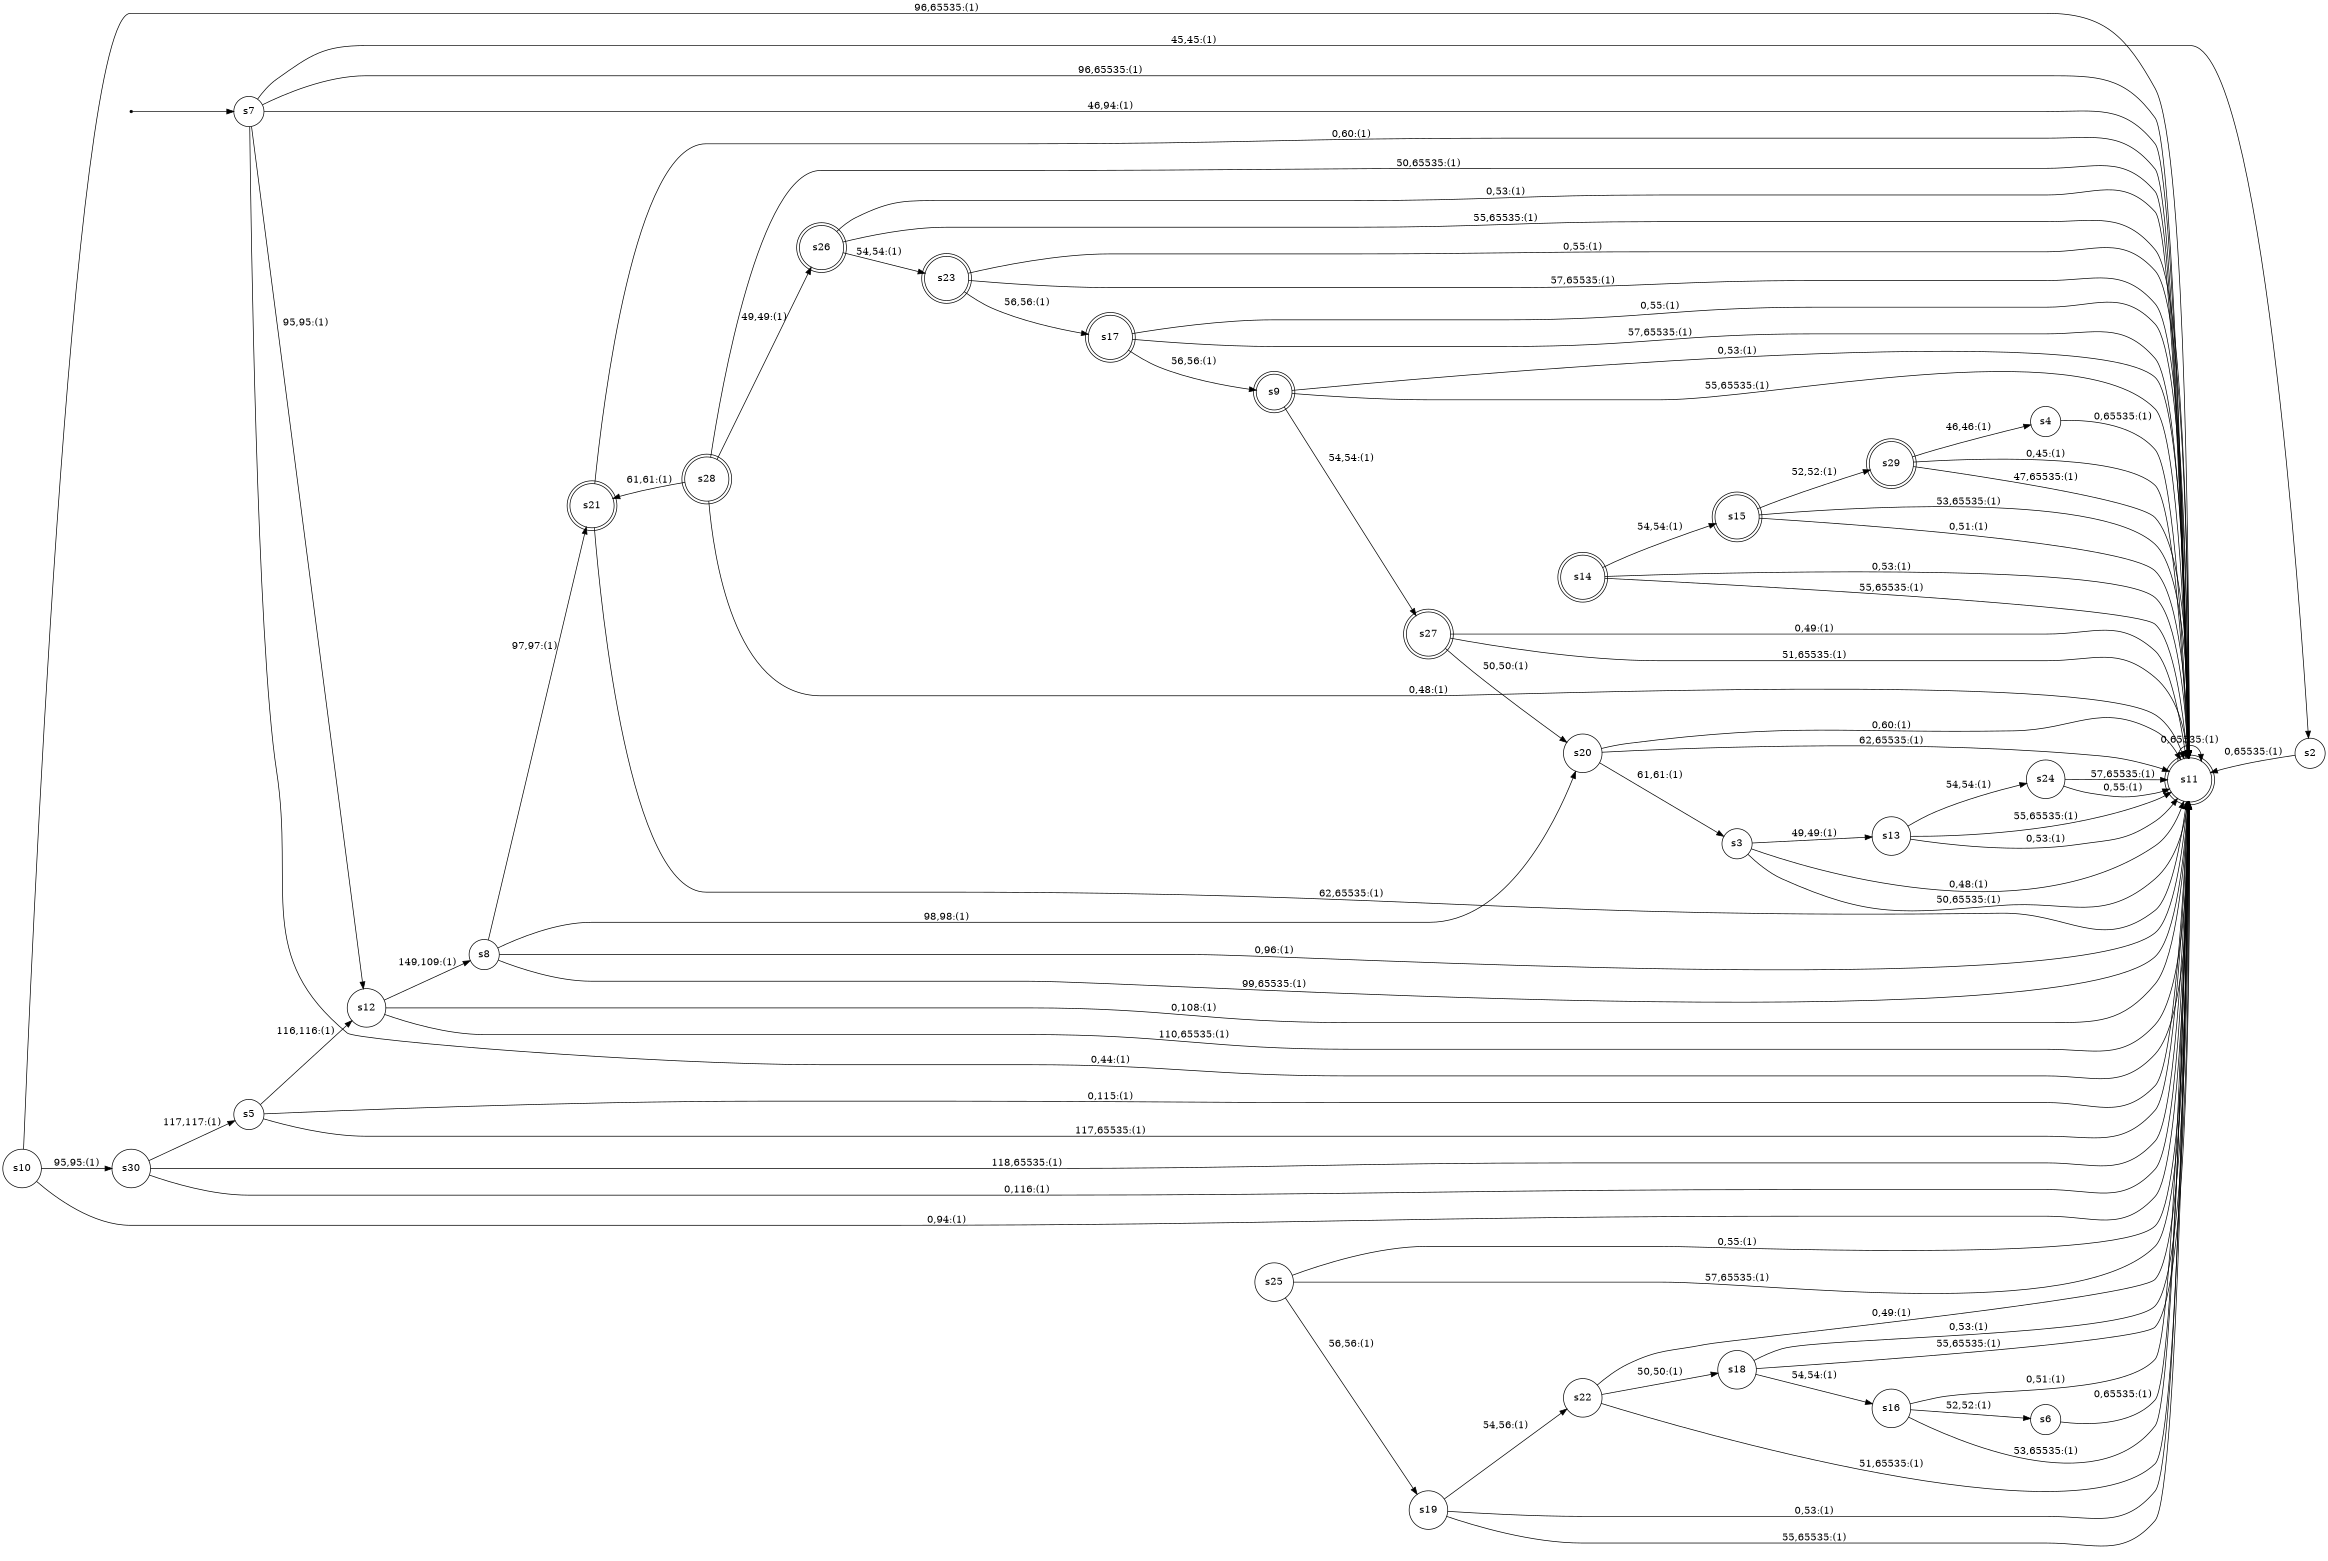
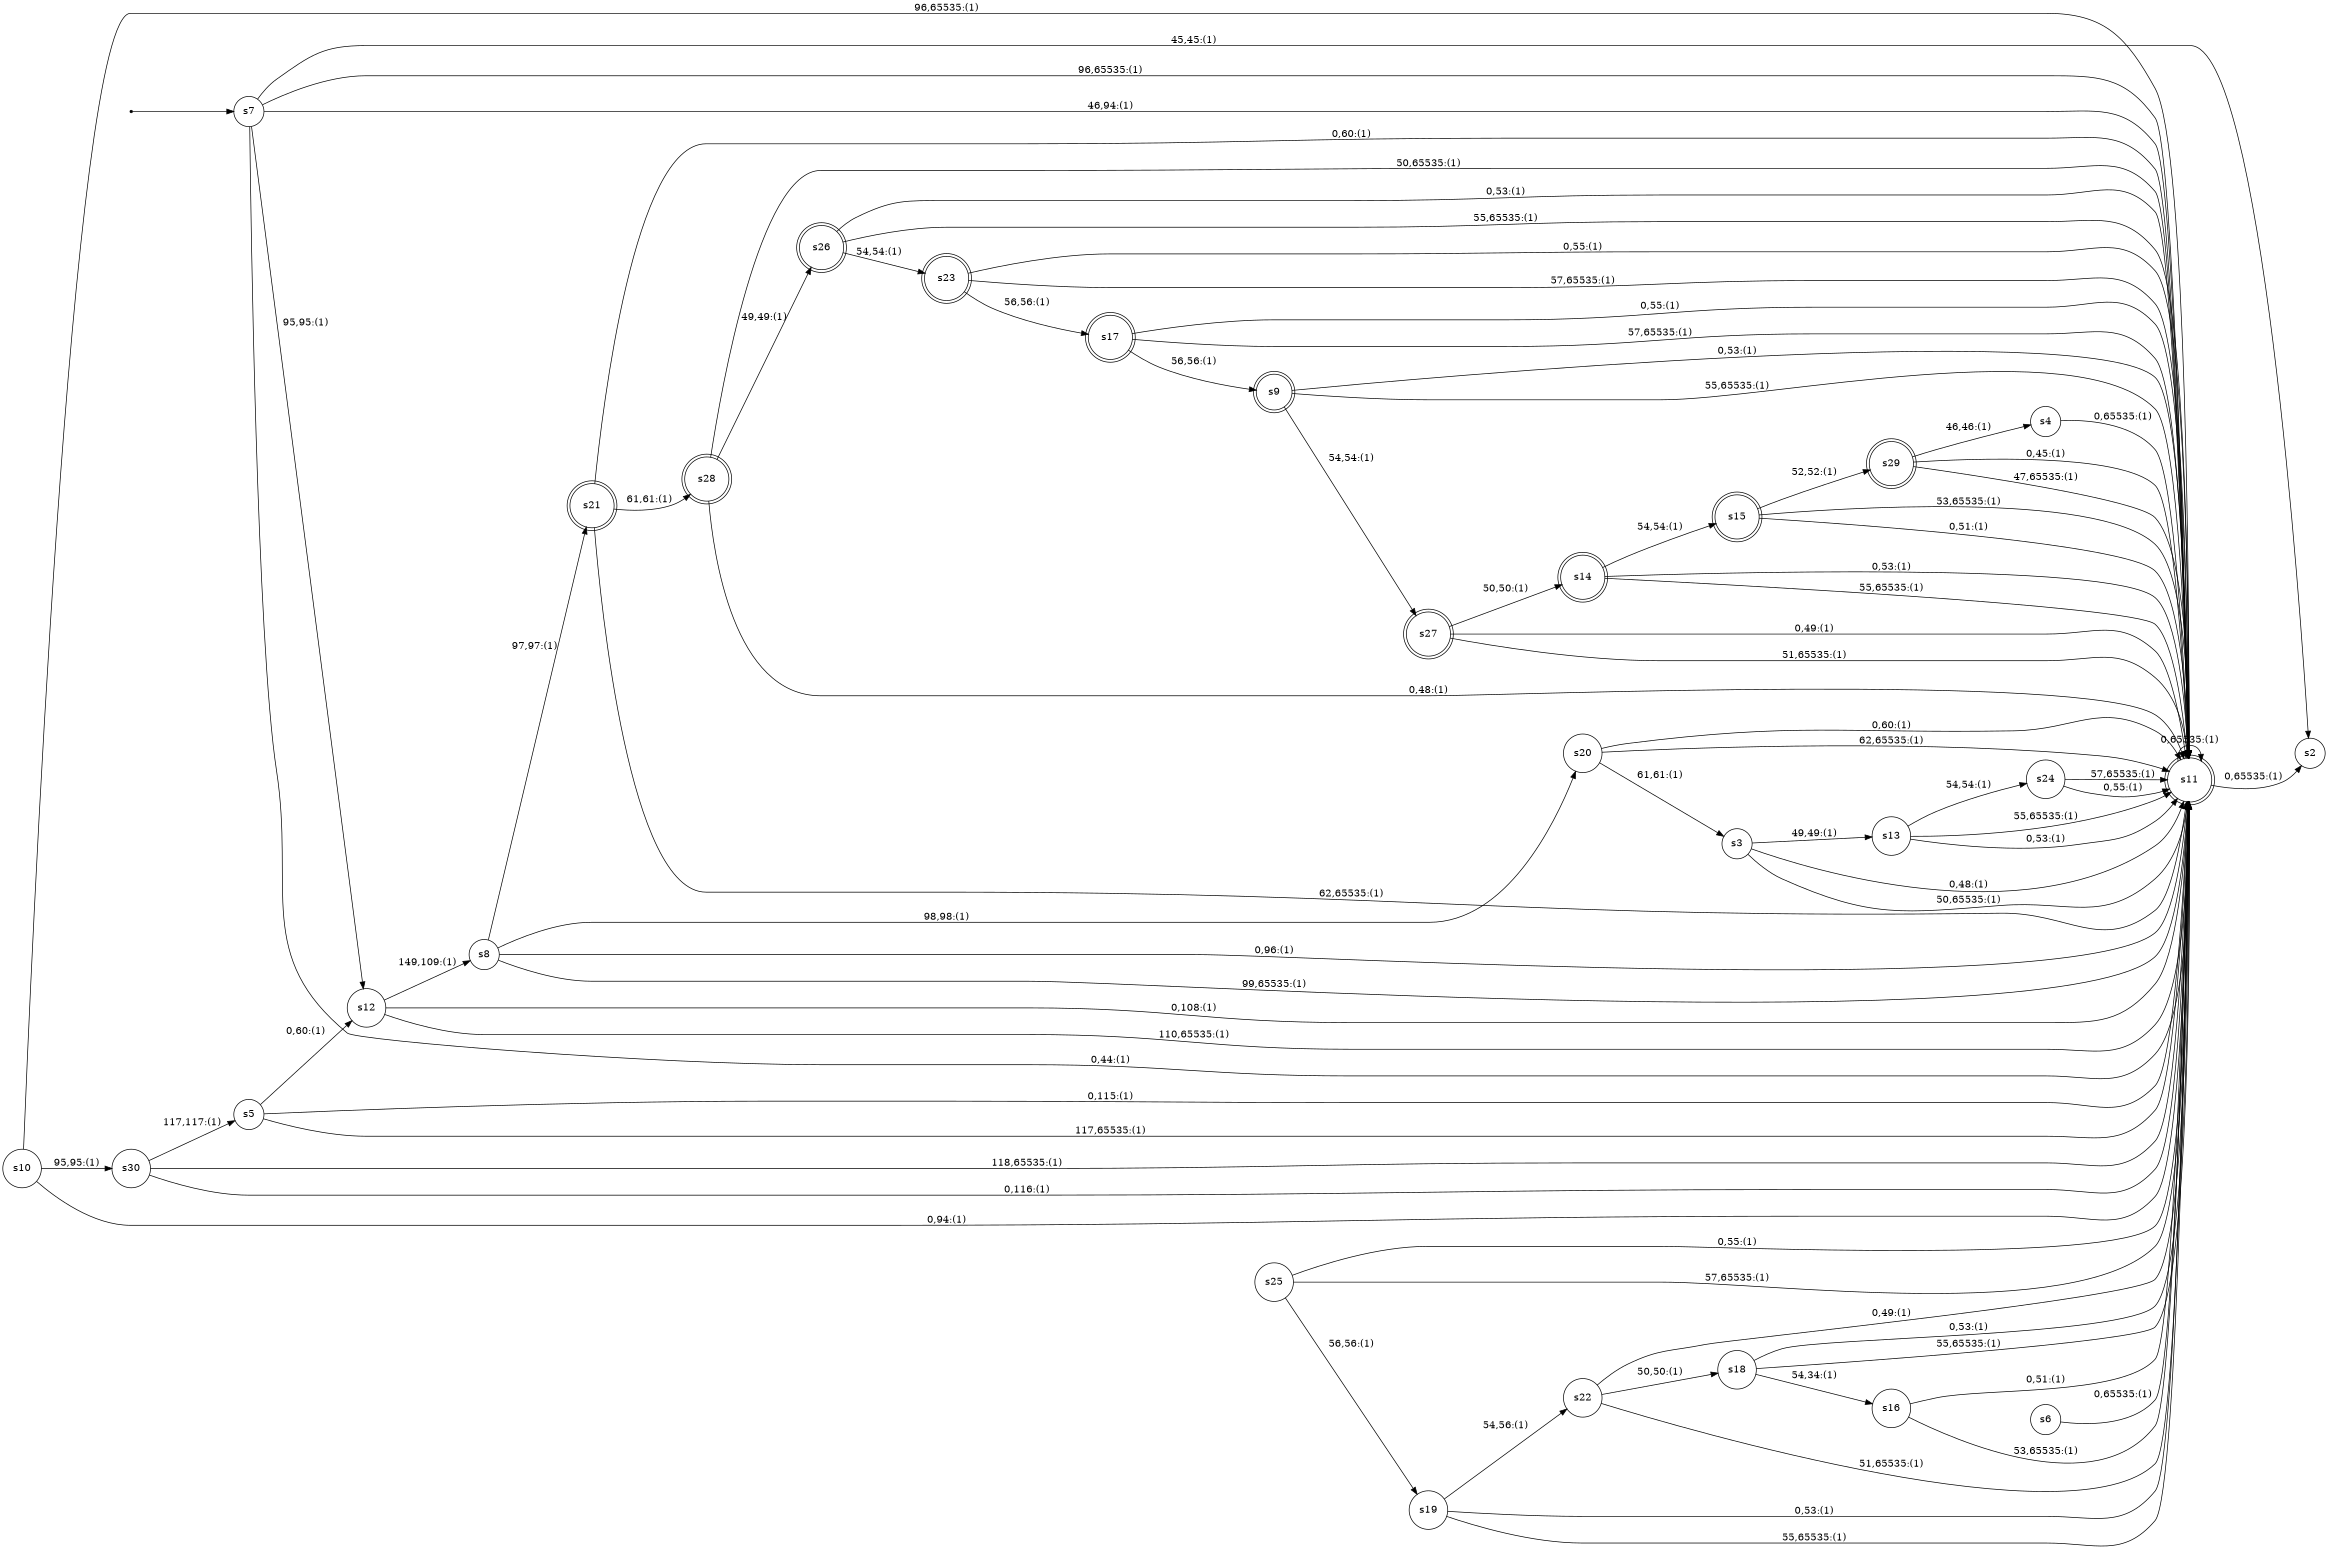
  digraph {
    rankdir=LR
    node [shape=circle]
    init [shape=point]
    s7
    s11 [shape=doublecircle]
    s2
    s12
    s27 [shape=doublecircle]
    s14 [shape=doublecircle]
    s15 [shape=doublecircle]
    s29 [shape=doublecircle]
    s4
    s21 [shape=doublecircle]
    s28 [shape=doublecircle]
    s26 [shape=doublecircle]
    s17 [shape=doublecircle]
    s9 [shape=doublecircle]
    s23 [shape=doublecircle]
    s10
    s30
    s5
    s8
    s25
    s19
    s22
    s18
    s24
    s16
    s6
    s20
    s3
    s13
    init -> s7
    s7 -> s11 [label="46,94:(1)"]
    s7 -> s11 [label="0,44:(1)"]
    s7 -> s11 [label="96,65535:(1)"]
    s7 -> s2 [label="45,45:(1)"]
    s7 -> s12 [label="95,95:(1)"]
    s11 -> s11 [label="0,65535:(1)"]
-   s2 -> s11 [label="0,65535:(1)"]
+   s11 -> s2 [label="0,65535:(1)"]
    s12 -> s11 [label="0,108:(1)"]
    s12 -> s11 [label="110,65535:(1)"]
    s12 -> s8 [label="149,109:(1)"]
    s27 -> s11 [label="0,49:(1)"]
    s27 -> s11 [label="51,65535:(1)"]
-   s27 -> s20 [label="50,50:(1)"]
+   s27 -> s14 [label="50,50:(1)"]
    s14 -> s11 [label="0,53:(1)"]
    s14 -> s11 [label="55,65535:(1)"]
    s14 -> s15 [label="54,54:(1)"]
    s15 -> s11 [label="53,65535:(1)"]
    s15 -> s11 [label="0,51:(1)"]
    s15 -> s29 [label="52,52:(1)"]
    s29 -> s11 [label="0,45:(1)"]
    s29 -> s11 [label="47,65535:(1)"]
    s29 -> s4 [label="46,46:(1)"]
    s4 -> s11 [label="0,65535:(1)"]
    s21 -> s11 [label="0,60:(1)"]
    s21 -> s11 [label="62,65535:(1)"]
-   s28 -> s21 [label="61,61:(1)"]
+   s21 -> s28 [label="61,61:(1)"]
    s28 -> s11 [label="50,65535:(1)"]
    s28 -> s11 [label="0,48:(1)"]
    s28 -> s26 [label="49,49:(1)"]
    s26 -> s11 [label="0,53:(1)"]
    s26 -> s11 [label="55,65535:(1)"]
    s26 -> s23 [label="54,54:(1)"]
    s17 -> s11 [label="0,55:(1)"]
    s17 -> s11 [label="57,65535:(1)"]
    s17 -> s9 [label="56,56:(1)"]
    s9 -> s11 [label="0,53:(1)"]
    s9 -> s11 [label="55,65535:(1)"]
    s9 -> s27 [label="54,54:(1)"]
    s23 -> s11 [label="0,55:(1)"]
    s23 -> s11 [label="57,65535:(1)"]
    s23 -> s17 [label="56,56:(1)"]
    s10 -> s11 [label="0,94:(1)"]
    s10 -> s11 [label="96,65535:(1)"]
    s10 -> s30 [label="95,95:(1)"]
    s30 -> s11 [label="118,65535:(1)"]
    s30 -> s11 [label="0,116:(1)"]
    s30 -> s5 [label="117,117:(1)"]
    s5 -> s11 [label="0,115:(1)"]
    s5 -> s11 [label="117,65535:(1)"]
-   s5 -> s12 [label="116,116:(1)"]
+   s5 -> s12 [label="0,60:(1)"]
    s8 -> s11 [label="0,96:(1)"]
    s8 -> s11 [label="99,65535:(1)"]
    s8 -> s21 [label="97,97:(1)"]
    s8 -> s20 [label="98,98:(1)"]
    s25 -> s11 [label="0,55:(1)"]
    s25 -> s11 [label="57,65535:(1)"]
    s25 -> s19 [label="56,56:(1)"]
    s19 -> s11 [label="0,53:(1)"]
    s19 -> s11 [label="55,65535:(1)"]
    s19 -> s22 [label="54,56:(1)"]
    s22 -> s11 [label="51,65535:(1)"]
    s22 -> s11 [label="0,49:(1)"]
    s22 -> s18 [label="50,50:(1)"]
    s18 -> s11 [label="0,53:(1)"]
    s18 -> s11 [label="55,65535:(1)"]
-   s18 -> s16 [label="54,54:(1)"]
+   s18 -> s16 [label="54,34:(1)"]
    s24 -> s11 [label="57,65535:(1)"]
    s24 -> s11 [label="0,55:(1)"]
    s16 -> s11 [label="53,65535:(1)"]
    s16 -> s11 [label="0,51:(1)"]
-   s16 -> s6 [label="52,52:(1)"]
    s6 -> s11 [label="0,65535:(1)"]
    s20 -> s11 [label="0,60:(1)"]
    s20 -> s11 [label="62,65535:(1)"]
    s20 -> s3 [label="61,61:(1)"]
    s3 -> s11 [label="0,48:(1)"]
    s3 -> s11 [label="50,65535:(1)"]
    s3 -> s13 [label="49,49:(1)"]
    s13 -> s11 [label="55,65535:(1)"]
    s13 -> s11 [label="0,53:(1)"]
    s13 -> s24 [label="54,54:(1)"]
  }
